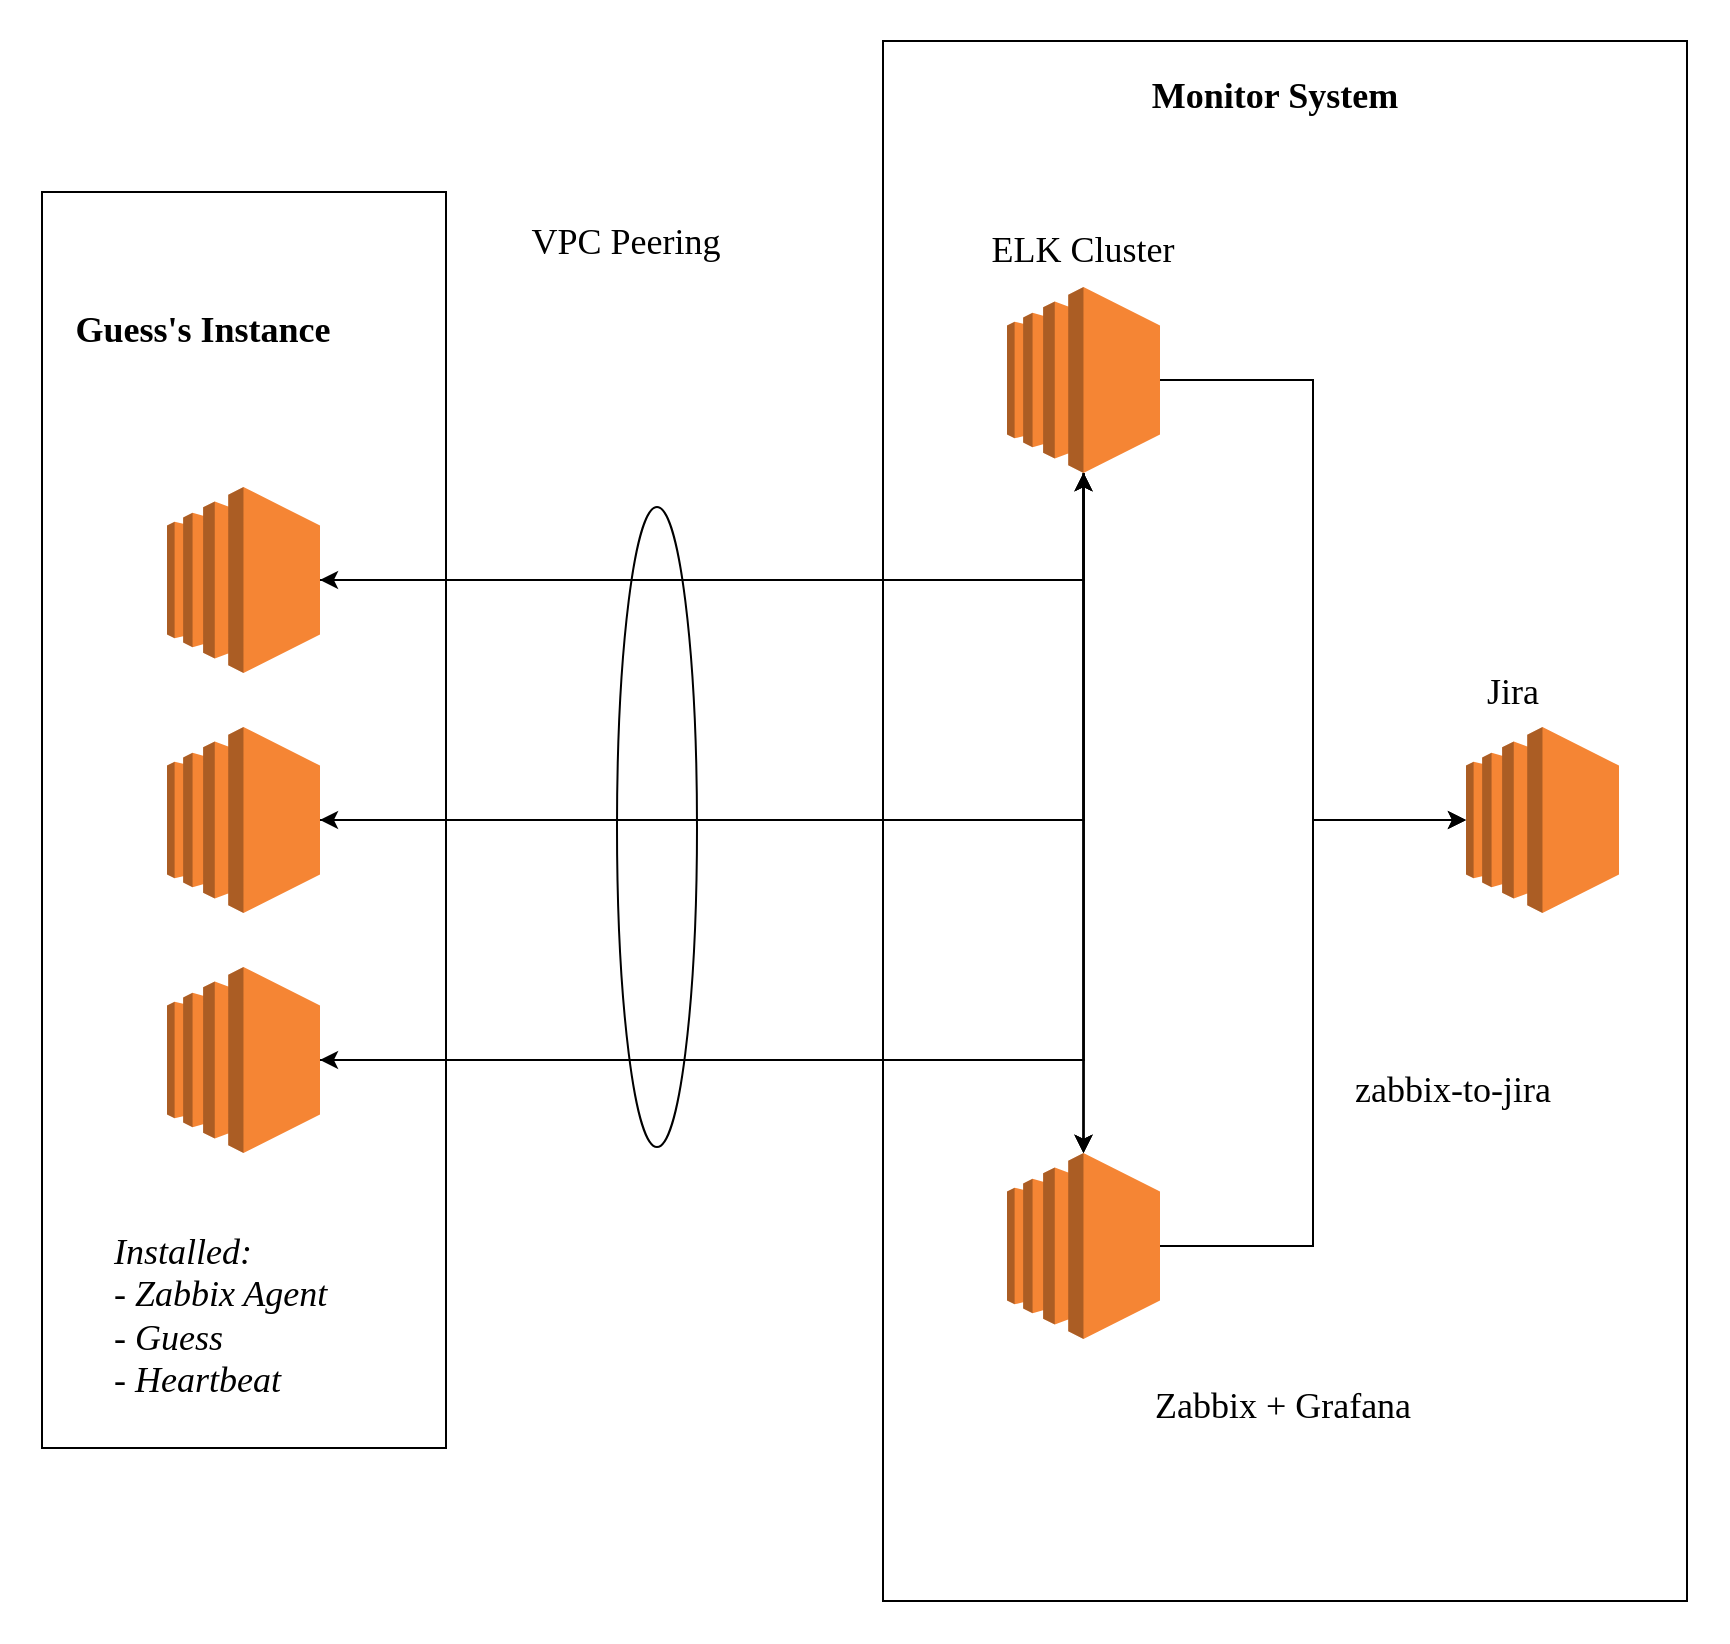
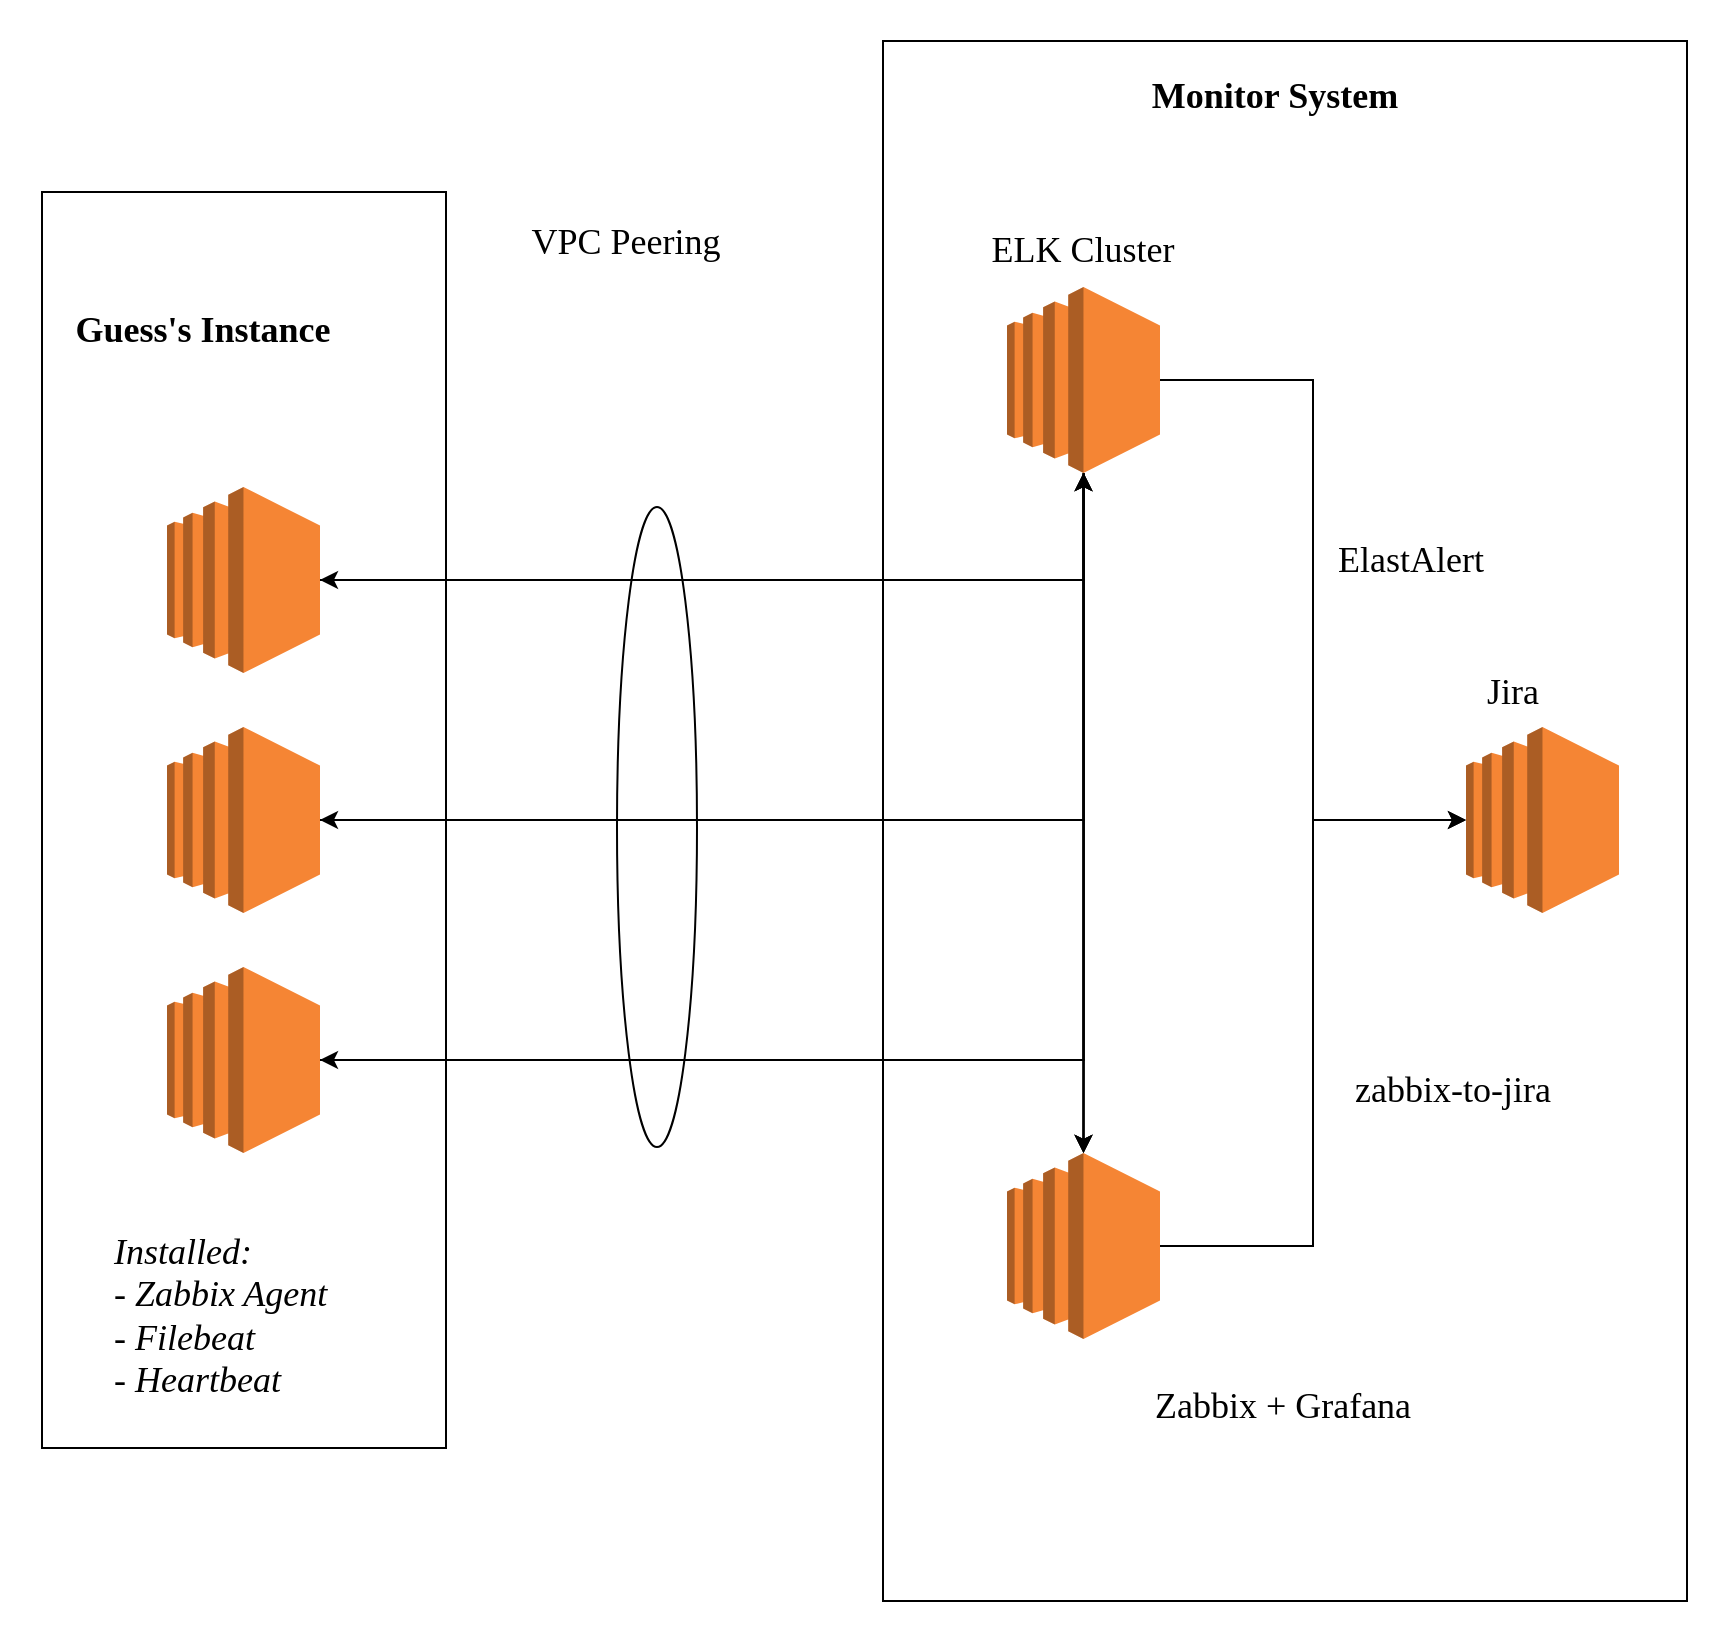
  <mxCell id="0" />
  <mxCell id="1" parent="0" />
  <mxCell id="2" value="" style="ellipse;whiteSpace=wrap;html=1;" vertex="1" parent="1"><mxGeometry x="308" y="253" width="40" height="320" as="geometry" /></mxCell>
  <mxCell id="3" value="" style="rounded=0;whiteSpace=wrap;html=1;" vertex="1" parent="1"><mxGeometry x="441" y="20" width="402" height="780" as="geometry" /></mxCell>
  <mxCell id="4" value="" style="rounded=0;whiteSpace=wrap;html=1;" vertex="1" parent="1"><mxGeometry x="20.5" y="95.5" width="202" height="628" as="geometry" /></mxCell>
  <mxCell id="5" style="edgeStyle=orthogonalEdgeStyle;rounded=0;orthogonalLoop=1;jettySize=auto;html=1;" edge="1" parent="1" source="7" target="18"><mxGeometry relative="1" as="geometry" /></mxCell>
  <mxCell id="6" style="edgeStyle=orthogonalEdgeStyle;rounded=0;orthogonalLoop=1;jettySize=auto;html=1;entryX=0.5;entryY=0;entryDx=0;entryDy=0;entryPerimeter=0;" edge="1" parent="1" source="7" target="20"><mxGeometry relative="1" as="geometry" /></mxCell>
  <mxCell id="7" value="" style="outlineConnect=0;dashed=0;verticalLabelPosition=bottom;verticalAlign=top;align=center;html=1;shape=mxgraph.aws3.ec2;fillColor=#F58534;gradientColor=none;" vertex="1" parent="1"><mxGeometry x="83" y="243" width="76.5" height="93" as="geometry" /></mxCell>
  <mxCell id="8" style="edgeStyle=orthogonalEdgeStyle;rounded=0;orthogonalLoop=1;jettySize=auto;html=1;entryX=0.5;entryY=1;entryDx=0;entryDy=0;entryPerimeter=0;" edge="1" parent="1" source="10" target="18"><mxGeometry relative="1" as="geometry"><mxPoint x="303" y="223" as="targetPoint" /></mxGeometry></mxCell>
  <mxCell id="9" style="edgeStyle=orthogonalEdgeStyle;rounded=0;orthogonalLoop=1;jettySize=auto;html=1;entryX=0.5;entryY=0;entryDx=0;entryDy=0;entryPerimeter=0;" edge="1" parent="1" source="10" target="20"><mxGeometry relative="1" as="geometry" /></mxCell>
  <mxCell id="10" value="" style="outlineConnect=0;dashed=0;verticalLabelPosition=bottom;verticalAlign=top;align=center;html=1;shape=mxgraph.aws3.ec2;fillColor=#F58534;gradientColor=none;" vertex="1" parent="1"><mxGeometry x="83" y="363" width="76.5" height="93" as="geometry" /></mxCell>
  <mxCell id="11" style="edgeStyle=orthogonalEdgeStyle;rounded=0;orthogonalLoop=1;jettySize=auto;html=1;entryX=0.5;entryY=1;entryDx=0;entryDy=0;entryPerimeter=0;" edge="1" parent="1" source="13" target="18"><mxGeometry relative="1" as="geometry" /></mxCell>
  <mxCell id="12" style="edgeStyle=orthogonalEdgeStyle;rounded=0;orthogonalLoop=1;jettySize=auto;html=1;entryX=0.5;entryY=0;entryDx=0;entryDy=0;entryPerimeter=0;" edge="1" parent="1" source="13" target="20"><mxGeometry relative="1" as="geometry" /></mxCell>
  <mxCell id="13" value="" style="outlineConnect=0;dashed=0;verticalLabelPosition=bottom;verticalAlign=top;align=center;html=1;shape=mxgraph.aws3.ec2;fillColor=#F58534;gradientColor=none;" vertex="1" parent="1"><mxGeometry x="83" y="483" width="76.5" height="93" as="geometry" /></mxCell>
  <mxCell id="14" style="edgeStyle=orthogonalEdgeStyle;rounded=0;orthogonalLoop=1;jettySize=auto;html=1;entryX=0;entryY=0.5;entryDx=0;entryDy=0;entryPerimeter=0;" edge="1" parent="1" source="18" target="26"><mxGeometry relative="1" as="geometry" /></mxCell>
  <mxCell id="15" style="edgeStyle=orthogonalEdgeStyle;rounded=0;orthogonalLoop=1;jettySize=auto;html=1;entryX=1;entryY=0.5;entryDx=0;entryDy=0;entryPerimeter=0;" edge="1" parent="1" source="18" target="7"><mxGeometry relative="1" as="geometry"><Array as="points"><mxPoint x="541" y="290" /></Array></mxGeometry></mxCell>
  <mxCell id="16" style="edgeStyle=orthogonalEdgeStyle;rounded=0;orthogonalLoop=1;jettySize=auto;html=1;entryX=1;entryY=0.5;entryDx=0;entryDy=0;entryPerimeter=0;" edge="1" parent="1" source="18" target="10"><mxGeometry relative="1" as="geometry"><Array as="points"><mxPoint x="541" y="410" /></Array></mxGeometry></mxCell>
  <mxCell id="17" style="edgeStyle=orthogonalEdgeStyle;rounded=0;orthogonalLoop=1;jettySize=auto;html=1;entryX=1;entryY=0.5;entryDx=0;entryDy=0;entryPerimeter=0;" edge="1" parent="1" source="18" target="13"><mxGeometry relative="1" as="geometry"><Array as="points"><mxPoint x="541" y="530" /></Array></mxGeometry></mxCell>
  <mxCell id="18" value="" style="outlineConnect=0;dashed=0;verticalLabelPosition=bottom;verticalAlign=top;align=center;html=1;shape=mxgraph.aws3.ec2;fillColor=#F58534;gradientColor=none;" vertex="1" parent="1"><mxGeometry x="503" y="143" width="76.5" height="93" as="geometry" /></mxCell>
  <mxCell id="19" style="edgeStyle=orthogonalEdgeStyle;rounded=0;orthogonalLoop=1;jettySize=auto;html=1;entryX=0;entryY=0.5;entryDx=0;entryDy=0;entryPerimeter=0;" edge="1" parent="1" source="20" target="26"><mxGeometry relative="1" as="geometry" /></mxCell>
  <mxCell id="20" value="" style="outlineConnect=0;dashed=0;verticalLabelPosition=bottom;verticalAlign=top;align=center;html=1;shape=mxgraph.aws3.ec2;fillColor=#F58534;gradientColor=none;" vertex="1" parent="1"><mxGeometry x="503" y="576" width="76.5" height="93" as="geometry" /></mxCell>
  <mxCell id="21" value="&lt;font face=&quot;Times New Roman&quot; style=&quot;font-size: 18px&quot;&gt;&lt;b&gt;Guess's Instance&lt;/b&gt;&lt;/font&gt;" style="text;html=1;strokeColor=none;fillColor=none;align=center;verticalAlign=middle;whiteSpace=wrap;rounded=0;" vertex="1" parent="1"><mxGeometry x="35" y="142.5" width="133" height="44" as="geometry" /></mxCell>
  <mxCell id="22" value="&lt;font face=&quot;Times New Roman&quot; style=&quot;font-size: 18px&quot;&gt;VPC Peering&lt;/font&gt;" style="text;html=1;strokeColor=none;fillColor=none;align=center;verticalAlign=middle;whiteSpace=wrap;rounded=0;" vertex="1" parent="1"><mxGeometry x="258" y="111" width="110" height="20" as="geometry" /></mxCell>
  <mxCell id="23" value="&lt;font face=&quot;Times New Roman&quot; style=&quot;font-size: 18px&quot;&gt;&lt;b&gt;Monitor System&lt;/b&gt;&lt;/font&gt;" style="text;html=1;strokeColor=none;fillColor=none;align=center;verticalAlign=middle;whiteSpace=wrap;rounded=0;" vertex="1" parent="1"><mxGeometry x="573.5" y="38" width="127" height="20" as="geometry" /></mxCell>
  <mxCell id="24" value="&lt;font face=&quot;Times New Roman&quot; style=&quot;font-size: 18px&quot;&gt;ELK Cluster&lt;/font&gt;" style="text;html=1;strokeColor=none;fillColor=none;align=center;verticalAlign=middle;whiteSpace=wrap;rounded=0;" vertex="1" parent="1"><mxGeometry x="478" y="114.5" width="127" height="20" as="geometry" /></mxCell>
  <mxCell id="25" value="&lt;font face=&quot;Times New Roman&quot; style=&quot;font-size: 18px&quot;&gt;Zabbix + Grafana&lt;/font&gt;" style="text;html=1;strokeColor=none;fillColor=none;align=center;verticalAlign=middle;whiteSpace=wrap;rounded=0;" vertex="1" parent="1"><mxGeometry x="564" y="693" width="155" height="20" as="geometry" /></mxCell>
  <mxCell id="26" value="" style="outlineConnect=0;dashed=0;verticalLabelPosition=bottom;verticalAlign=top;align=center;html=1;shape=mxgraph.aws3.ec2;fillColor=#F58534;gradientColor=none;" vertex="1" parent="1"><mxGeometry x="732.5" y="363" width="76.5" height="93" as="geometry" /></mxCell>
  <mxCell id="27" value="&lt;font face=&quot;Times New Roman&quot; style=&quot;font-size: 18px&quot;&gt;Jira&lt;/font&gt;" style="text;html=1;strokeColor=none;fillColor=none;align=center;verticalAlign=middle;whiteSpace=wrap;rounded=0;" vertex="1" parent="1"><mxGeometry x="692.5" y="336" width="127" height="20" as="geometry" /></mxCell>
- <mxCell id="28" value="&lt;font face=&quot;Times New Roman&quot;&gt;&lt;span style=&quot;font-size: 18px&quot;&gt;&lt;i&gt;Installed:&lt;br&gt;- Zabbix Agent&lt;br&gt;- Guess&lt;br&gt;- Heartbeat&lt;br&gt;&lt;/i&gt;&lt;br&gt;&lt;/span&gt;&lt;/font&gt;" style="text;html=1;strokeColor=none;fillColor=none;align=left;verticalAlign=middle;whiteSpace=wrap;rounded=0;" vertex="1" parent="1"><mxGeometry x="55" y="599" width="136" height="140" as="geometry" /></mxCell>
+ <mxCell id="28" value="&lt;font face=&quot;Times New Roman&quot;&gt;&lt;span style=&quot;font-size: 18px&quot;&gt;&lt;i&gt;Installed:&lt;br&gt;- Zabbix Agent&lt;br&gt;- Filebeat&lt;br&gt;- Heartbeat&lt;br&gt;&lt;/i&gt;&lt;br&gt;&lt;/span&gt;&lt;/font&gt;" style="text;html=1;strokeColor=none;fillColor=none;align=left;verticalAlign=middle;whiteSpace=wrap;rounded=0;" vertex="1" parent="1"><mxGeometry x="55" y="599" width="136" height="140" as="geometry" /></mxCell>
+ <mxCell id="29" value="&lt;font face=&quot;Times New Roman&quot; style=&quot;font-size: 18px&quot;&gt;ElastAlert&lt;/font&gt;" style="text;html=1;strokeColor=none;fillColor=none;align=center;verticalAlign=middle;whiteSpace=wrap;rounded=0;" vertex="1" parent="1"><mxGeometry x="642" y="269.5" width="127" height="20" as="geometry" /></mxCell>
  <mxCell id="30" value="&lt;font face=&quot;Times New Roman&quot; style=&quot;font-size: 18px&quot;&gt;zabbix-to-jira&lt;/font&gt;" style="text;html=1;strokeColor=none;fillColor=none;align=center;verticalAlign=middle;whiteSpace=wrap;rounded=0;direction=west;" vertex="1" parent="1"><mxGeometry x="663" y="534.5" width="127" height="20" as="geometry" /></mxCell>
